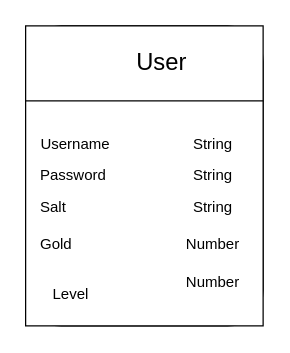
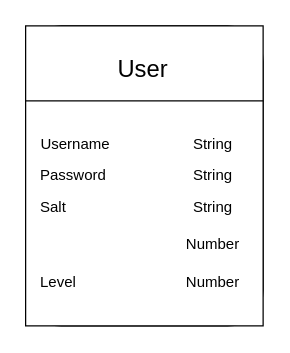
  <mxCell id="0" />
  <mxCell id="1" parent="0" />
  <mxCell id="2" value="" style="rounded=1;whiteSpace=wrap;html=1;" vertex="1" parent="1"><mxGeometry x="20" y="20" width="190" height="240" as="geometry" /></mxCell>
  <mxCell id="3" value="" style="endArrow=none;html=1;rounded=0;entryX=1;entryY=0.25;entryDx=0;entryDy=0;exitX=0;exitY=0.25;exitDx=0;exitDy=0;" edge="1" parent="1" source="2" target="2"><mxGeometry width="50" height="50" relative="1" as="geometry"><mxPoint x="90" y="220" as="sourcePoint" /><mxPoint x="140" y="170" as="targetPoint" /></mxGeometry></mxCell>
  <mxCell id="4" value="" style="rounded=0;whiteSpace=wrap;html=1;" vertex="1" parent="1"><mxGeometry x="20" y="20" width="190" height="240" as="geometry" /></mxCell>
- <mxCell id="5" value="&lt;font style=&quot;font-size: 19px;&quot;&gt;User&lt;/font&gt;" style="text;html=1;strokeColor=none;fillColor=none;align=center;verticalAlign=middle;whiteSpace=wrap;rounded=0;" vertex="1" parent="1"><mxGeometry x="84" y="35" width="90" height="30" as="geometry" /></mxCell>
+ <mxCell id="5" value="&lt;font style=&quot;font-size: 19px;&quot;&gt;User&lt;/font&gt;" style="text;html=1;strokeColor=none;fillColor=none;align=center;verticalAlign=middle;whiteSpace=wrap;rounded=0;" vertex="1" parent="1"><mxGeometry x="69" y="40" width="90" height="30" as="geometry" /></mxCell>
  <mxCell id="6" value="" style="endArrow=none;html=1;rounded=0;entryX=1;entryY=0.25;entryDx=0;entryDy=0;exitX=0;exitY=0.25;exitDx=0;exitDy=0;" edge="1" parent="1" source="4" target="4"><mxGeometry width="50" height="50" relative="1" as="geometry"><mxPoint x="90" y="220" as="sourcePoint" /><mxPoint x="140" y="170" as="targetPoint" /></mxGeometry></mxCell>
  <mxCell id="7" value="Username" style="text;html=1;strokeColor=none;fillColor=none;align=center;verticalAlign=middle;whiteSpace=wrap;rounded=0;" vertex="1" parent="1"><mxGeometry x="30" y="100" width="60" height="30" as="geometry" /></mxCell>
  <mxCell id="8" value="String" style="text;html=1;strokeColor=none;fillColor=none;align=center;verticalAlign=middle;whiteSpace=wrap;rounded=0;" vertex="1" parent="1"><mxGeometry x="140" y="100" width="60" height="30" as="geometry" /></mxCell>
  <mxCell id="9" value="Password" style="text;html=1;strokeColor=none;fillColor=none;align=left;verticalAlign=middle;whiteSpace=wrap;rounded=0;" vertex="1" parent="1"><mxGeometry x="30" y="125" width="60" height="30" as="geometry" /></mxCell>
  <mxCell id="10" value="String" style="text;html=1;strokeColor=none;fillColor=none;align=center;verticalAlign=middle;whiteSpace=wrap;rounded=0;" vertex="1" parent="1"><mxGeometry x="140" y="125" width="60" height="30" as="geometry" /></mxCell>
  <mxCell id="11" value="Salt" style="text;html=1;strokeColor=none;fillColor=none;align=left;verticalAlign=middle;whiteSpace=wrap;rounded=0;" vertex="1" parent="1"><mxGeometry x="30" y="150" width="60" height="30" as="geometry" /></mxCell>
  <mxCell id="12" value="String" style="text;html=1;strokeColor=none;fillColor=none;align=center;verticalAlign=middle;whiteSpace=wrap;rounded=0;" vertex="1" parent="1"><mxGeometry x="140" y="150" width="60" height="30" as="geometry" /></mxCell>
- <mxCell id="13" value="Gold" style="text;html=1;strokeColor=none;fillColor=none;align=left;verticalAlign=middle;whiteSpace=wrap;rounded=0;" vertex="1" parent="1"><mxGeometry x="30" y="180" width="60" height="30" as="geometry" /></mxCell>
  <mxCell id="14" value="Number" style="text;html=1;strokeColor=none;fillColor=none;align=center;verticalAlign=middle;whiteSpace=wrap;rounded=0;" vertex="1" parent="1"><mxGeometry x="140" y="180" width="60" height="30" as="geometry" /></mxCell>
- <mxCell id="15" value="Level" style="text;html=1;strokeColor=none;fillColor=none;align=left;verticalAlign=middle;whiteSpace=wrap;rounded=0;" vertex="1" parent="1"><mxGeometry x="40" y="220" width="60" height="30" as="geometry" /></mxCell>
+ <mxCell id="15" value="Level" style="text;html=1;strokeColor=none;fillColor=none;align=left;verticalAlign=middle;whiteSpace=wrap;rounded=0;" vertex="1" parent="1"><mxGeometry x="30" y="210" width="60" height="30" as="geometry" /></mxCell>
  <mxCell id="16" value="Number" style="text;html=1;strokeColor=none;fillColor=none;align=center;verticalAlign=middle;whiteSpace=wrap;rounded=0;" vertex="1" parent="1"><mxGeometry x="140" y="210" width="60" height="30" as="geometry" /></mxCell>
